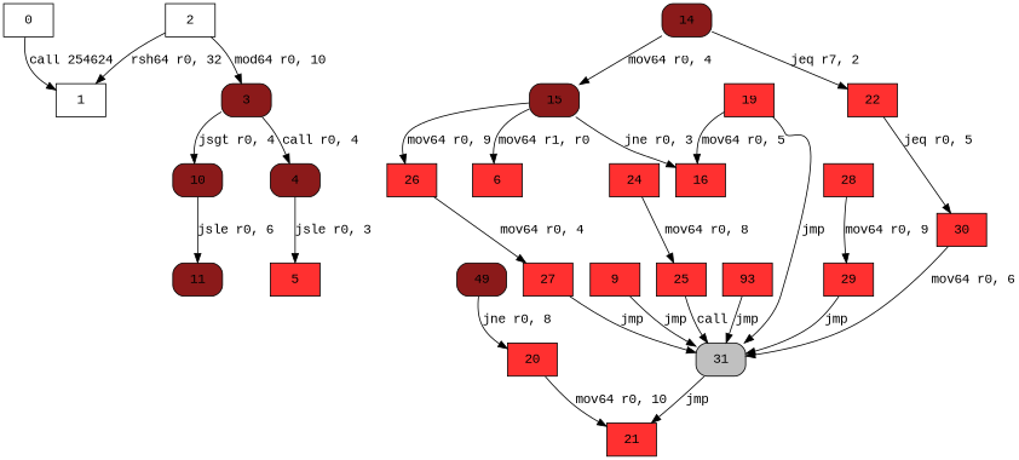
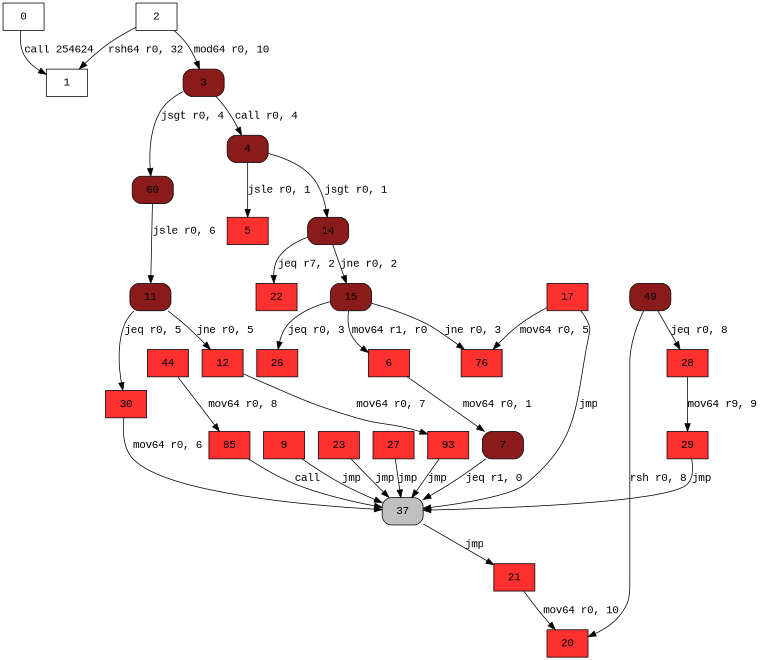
  digraph {
    fontname="Liberation Mono"
    node [fontname="Liberation Mono" shape=box fillcolor=firebrick1 style=filled]
    edge [fontname="Liberation Mono"]
    0 [fillcolor="" style=""]
    1 [fillcolor="" style=""]
    2 [fillcolor="" style=""]
    3 [fillcolor=firebrick4 style="rounded,filled"]
-   10 [fillcolor=firebrick4 style="rounded,filled"]
+   10 [fillcolor=firebrick4 style="rounded,filled" label=60]
    4 [fillcolor=firebrick4 style="rounded,filled"]
    11 [fillcolor=firebrick4 style="rounded,filled"]
    14 [fillcolor=firebrick4 style="rounded,filled"]
    5
    30
+   12
    22
    15 [fillcolor=firebrick4 style="rounded,filled"]
    6
    26
-   16
-   31 [fillcolor=grey style="rounded,filled"]
+   16 [label=76]
+   7 [fillcolor=firebrick4 style="rounded,filled"]
+   31 [fillcolor=grey style="rounded,filled" label=37]
    21
    9
-   24
-   25
+   24 [label=44]
+   25 [label=85]
    n23 [fillcolor=firebrick4 label=49 style="rounded,filled"]
    28
    20
    n26 [label=93]
+   23
    27
-   17 [label=19]
+   17
    29
    0 -> 1 [label="call 254624"]
    2 -> 1 [label="rsh64 r0, 32"]
    2 -> 3 [label="mod64 r0, 10"]
    3 -> 10 [label="jsgt r0, 4"]
    3 -> 4 [label="call r0, 4"]
    10 -> 11 [label="jsle r0, 6"]
-   4 -> 5 [label="jsle r0, 3"]
-   22 -> 30 [label="jeq r0, 5"]
+   4 -> 14 [label="jsgt r0, 1"]
+   4 -> 5 [label="jsle r0, 1"]
+   11 -> 30 [label="jeq r0, 5"]
+   11 -> 12 [label="jne r0, 5"]
    14 -> 22 [label="jeq r7, 2"]
-   14 -> 15 [label="mov64 r0, 4"]
+   14 -> 15 [label="jne r0, 2"]
    30 -> 31 [label="mov64 r0, 6"]
+   12 -> n26 [label="mov64 r0, 7"]
    15 -> 6 [label="mov64 r1, r0"]
-   15 -> 26 [label="mov64 r0, 9"]
+   15 -> 26 [label="jeq r0, 3"]
    15 -> 16 [label="jne r0, 3"]
-   26 -> 27 [label="mov64 r0, 4"]
+   6 -> 7 [label="mov64 r0, 1"]
+   7 -> 31 [label="jeq r1, 0"]
    31 -> 21 [label=jmp]
    9 -> 31 [label=jmp]
    24 -> 25 [label="mov64 r0, 8"]
    25 -> 31 [label=call]
-   n23 -> 20 [label="jne r0, 8"]
-   28 -> 29 [label="mov64 r0, 9"]
-   20 -> 21 [label="mov64 r0, 10"]
+   n23 -> 28 [label="jeq r0, 8"]
+   n23 -> 20 [label="rsh r0, 8"]
+   28 -> 29 [label="mov64 r9, 9"]
+   21 -> 20 [label="mov64 r0, 10"]
    n26 -> 31 [label=jmp]
+   23 -> 31 [label=jmp]
    27 -> 31 [label=jmp]
    17 -> 16 [label="mov64 r0, 5"]
    17 -> 31 [label=jmp]
    29 -> 31 [label=jmp]
  }
